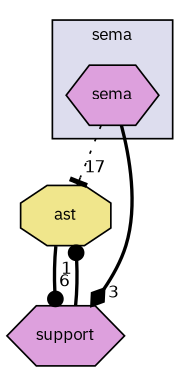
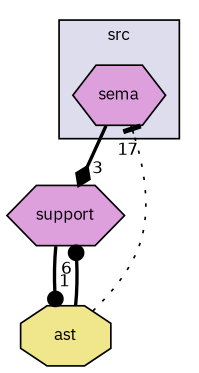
  digraph {
    compound=true
    fontname="IBM Plex Sans"
    node [fillcolor=plum fontname="IBM Plex Sans" fontsize=10 shape=hexagon style=filled]
    edge [arrowhead=dot fontname="IBM Plex Sans" labeldistance=1.5 labelfontname=Helvetica labelfontsize=10 style=bold]
    n1 [label=sema pencolor=black]
    n2 [fillcolor=khaki label=ast shape=octagon]
    n3 [label=support]
    subgraph cluster_1 {
      bgcolor="#ddddee"
      fontsize=10
-     label=sema
+     label=src
      pencolor=black
      n1
    }
-   n1 -> n2 [arrowhead=tee headlabel=17 style=dotted]
+   n2 -> n1 [arrowhead=tee headlabel=17 style=dotted]
    n1 -> n3 [arrowhead=diamond headlabel=3]
    n2 -> n3 [headlabel=6]
    n3 -> n2 [headlabel=1]
  }
